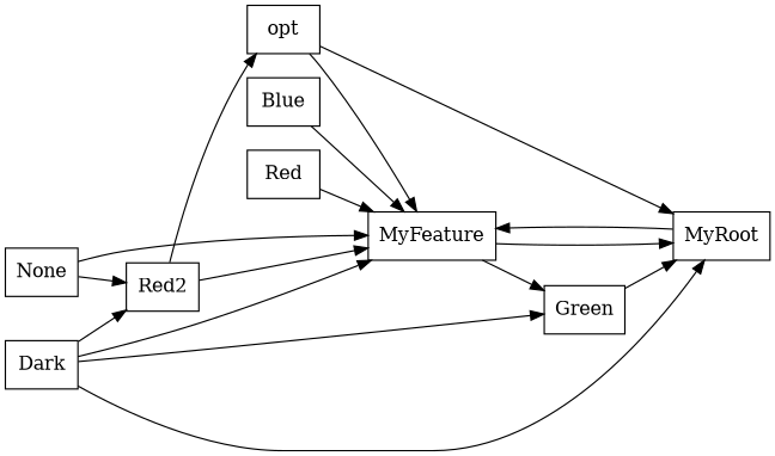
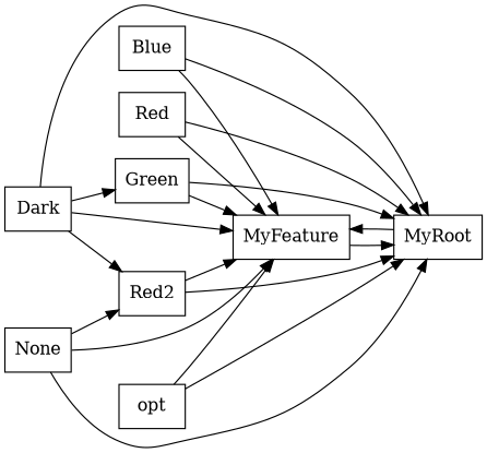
  digraph {
    rankdir=LR
    node [shape=box]
    edge [arrowhead=normal]
    n1 [label=Blue]
    n2 [label=MyFeature]
    n3 [label=MyRoot]
    n4 [label=Red]
    n5 [label=Red2]
    n6 [label=Green]
    n7 [label=Dark]
    n8 [label=None]
    n9 [label=opt]
    n1 -> n2
+   n1 -> n3
    n2 -> n3
    n3 -> n2
    n4 -> n2
+   n4 -> n3
    n5 -> n2
-   n5 -> n9
-   n2 -> n6
+   n5 -> n3
+   n6 -> n2
    n6 -> n3
    n7 -> n2
    n7 -> n3
    n7 -> n5
    n7 -> n6
    n8 -> n2
+   n8 -> n3
    n8 -> n5
    n9 -> n2
    n9 -> n3
  }
